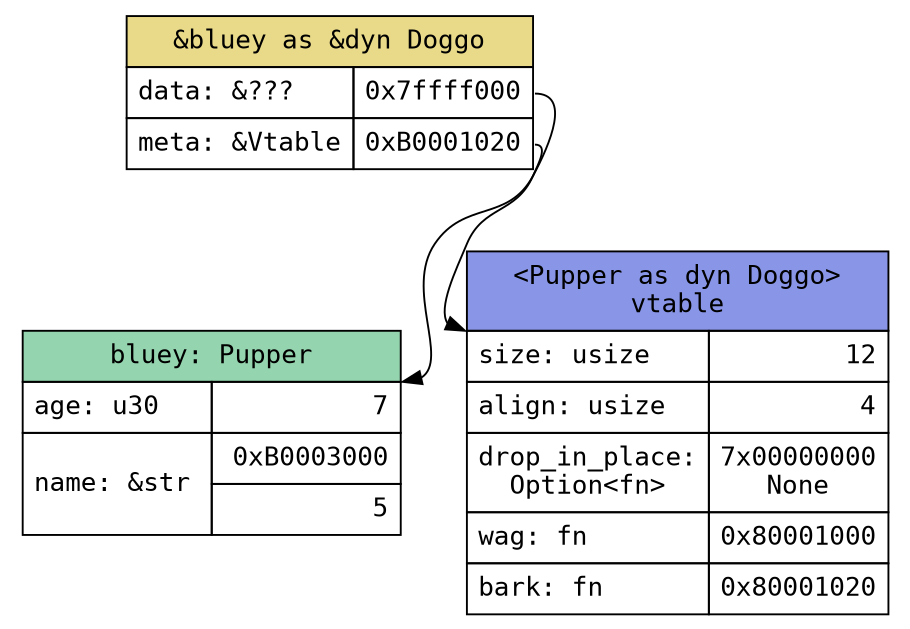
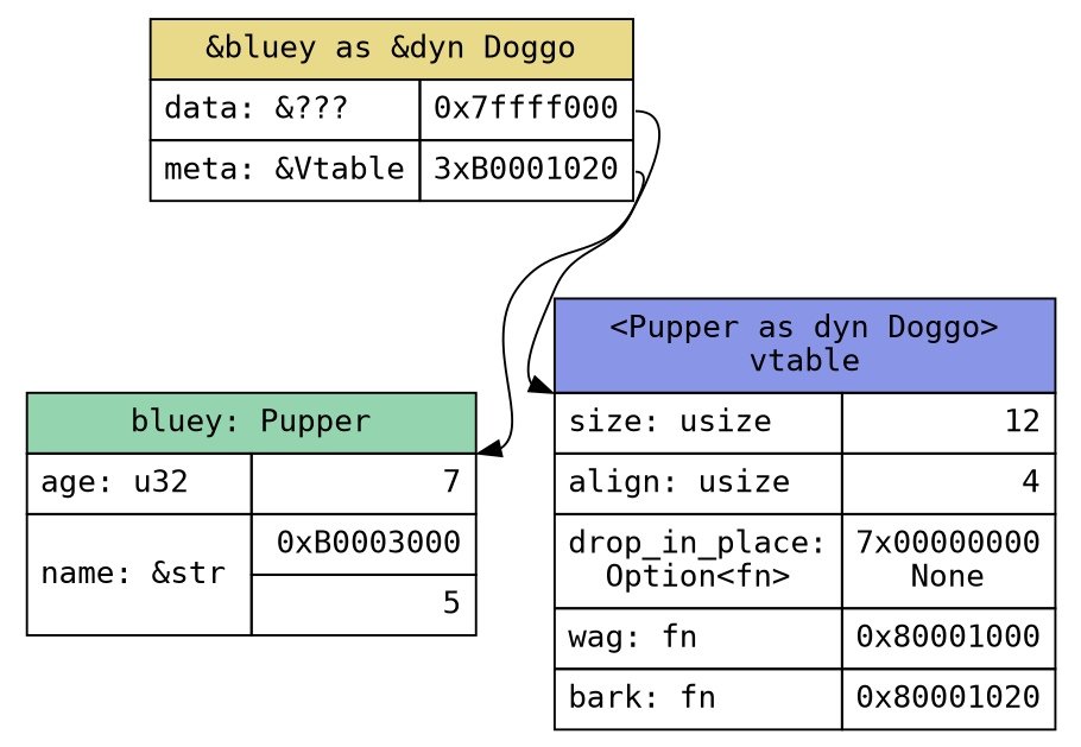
  digraph {
    rankdir=TB
    node [fontname=Monospace shape=plaintext]
    edge [headport=head]
-   n1 [label=<<TABLE BORDER="0" CELLBORDER="1" CELLSPACING="0" WIDTH="200" CELLPADDING="5">         <TR><TD BGCOLOR="#94d4ae" COLSPAN="2" WIDTH="200">bluey: Pupper</TD></TR>         <TR HEIGHT="0" WIDTH = "200" FIXEDSIZE="TRUE"><TD BORDER="0" CELLPADDING="0" PORT="head" HEIGHT="0" COLSPAN="2"></TD></TR>         <TR><TD ALIGN="LEFT">age: u30</TD><TD ALIGN="RIGHT">7</TD></TR>         <TR><TD ALIGN="LEFT" ROWSPAN="2">name: &amp;str</TD><TD ALIGN="RIGHT">0xB0003000</TD></TR>         <TR><TD ALIGN="RIGHT">5</TD></TR>     </TABLE>>]
-   n2 [label=<<TABLE BORDER="0" CELLBORDER="1" CELLSPACING="0" WIDTH="200" CELLPADDING="5">         <TR><TD BGCOLOR="#e8da89" COLSPAN="2" WIDTH="200">&amp;bluey as &amp;dyn Doggo</TD></TR>         <TR><TD ALIGN="LEFT">data: &amp;???</TD><TD ALIGN="RIGHT" PORT="data">0x7ffff000</TD></TR>         <TR><TD ALIGN="LEFT">meta: &amp;Vtable</TD><TD ALIGN="RIGHT" PORT="meta">0xB0001020</TD></TR>     </TABLE>>]
+   n1 [label=<<TABLE BORDER="0" CELLBORDER="1" CELLSPACING="0" WIDTH="200" CELLPADDING="5">         <TR><TD BGCOLOR="#94d4ae" COLSPAN="2" WIDTH="200">bluey: Pupper</TD></TR>         <TR HEIGHT="0" WIDTH = "200" FIXEDSIZE="TRUE"><TD BORDER="0" CELLPADDING="0" PORT="head" HEIGHT="0" COLSPAN="2"></TD></TR>         <TR><TD ALIGN="LEFT">age: u32</TD><TD ALIGN="RIGHT">7</TD></TR>         <TR><TD ALIGN="LEFT" ROWSPAN="2">name: &amp;str</TD><TD ALIGN="RIGHT">0xB0003000</TD></TR>         <TR><TD ALIGN="RIGHT">5</TD></TR>     </TABLE>>]
+   n2 [label=<<TABLE BORDER="0" CELLBORDER="1" CELLSPACING="0" WIDTH="200" CELLPADDING="5">         <TR><TD BGCOLOR="#e8da89" COLSPAN="2" WIDTH="200">&amp;bluey as &amp;dyn Doggo</TD></TR>         <TR><TD ALIGN="LEFT">data: &amp;???</TD><TD ALIGN="RIGHT" PORT="data">0x7ffff000</TD></TR>         <TR><TD ALIGN="LEFT">meta: &amp;Vtable</TD><TD ALIGN="RIGHT" PORT="meta">3xB0001020</TD></TR>     </TABLE>>]
    n3 [label=<<TABLE BORDER="0" CELLBORDER="1" CELLSPACING="0" WIDTH="200" CELLPADDING="5">         <TR><TD BGCOLOR="#8996e8" COLSPAN="2" WIDTH="200">&lt;Pupper as dyn Doggo&gt;<BR/>vtable</TD></TR>         <TR HEIGHT="0" WIDTH = "200" FIXEDSIZE="TRUE"><TD BORDER="0" CELLPADDING="0" PORT="head" HEIGHT="0" COLSPAN="2"></TD></TR>         <TR><TD ALIGN="LEFT">size: usize</TD><TD ALIGN="RIGHT">12</TD></TR>         <TR><TD ALIGN="LEFT">align: usize</TD><TD ALIGN="RIGHT">4</TD></TR>         <TR><TD ALIGN="LEFT">drop_in_place:<BR/>Option&lt;fn&gt;</TD><TD ALIGN="RIGHT">7x00000000<BR/>None</TD></TR>         <TR><TD ALIGN="LEFT">wag: fn</TD><TD ALIGN="RIGHT">0x80001000</TD></TR>         <TR><TD ALIGN="LEFT">bark: fn</TD><TD ALIGN="RIGHT">0x80001020</TD></TR>     </TABLE>>]
    n2 -> n1 [tailport=data]
    n2 -> n3 [tailport=meta]
  }
